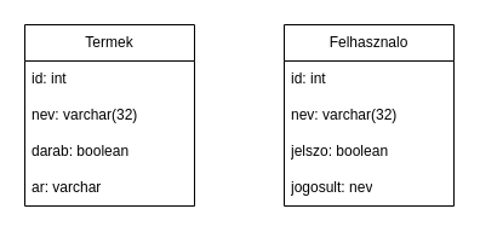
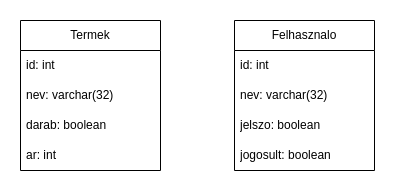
  <mxCell id="0" />
  <mxCell id="1" parent="0" />
  <mxCell id="2" value="Termek" style="swimlane;fontStyle=0;childLayout=stackLayout;horizontal=1;startSize=30;horizontalStack=0;resizeParent=1;resizeParentMax=0;resizeLast=0;collapsible=1;marginBottom=0;whiteSpace=wrap;html=1;" vertex="1" parent="1"><mxGeometry x="20" y="20" width="140" height="150" as="geometry" /></mxCell>
  <mxCell id="3" value="id: int" style="text;strokeColor=none;fillColor=none;align=left;verticalAlign=middle;spacingLeft=4;spacingRight=4;overflow=hidden;points=[[0,0.5],[1,0.5]];portConstraint=eastwest;rotatable=0;whiteSpace=wrap;html=1;" vertex="1" parent="2"><mxGeometry y="30" width="140" height="30" as="geometry" /></mxCell>
  <mxCell id="4" value="nev: varchar(32)" style="text;strokeColor=none;fillColor=none;align=left;verticalAlign=middle;spacingLeft=4;spacingRight=4;overflow=hidden;points=[[0,0.5],[1,0.5]];portConstraint=eastwest;rotatable=0;whiteSpace=wrap;html=1;" vertex="1" parent="2"><mxGeometry y="60" width="140" height="30" as="geometry" /></mxCell>
  <mxCell id="5" value="darab: boolean" style="text;strokeColor=none;fillColor=none;align=left;verticalAlign=middle;spacingLeft=4;spacingRight=4;overflow=hidden;points=[[0,0.5],[1,0.5]];portConstraint=eastwest;rotatable=0;whiteSpace=wrap;html=1;" vertex="1" parent="2"><mxGeometry y="90" width="140" height="30" as="geometry" /></mxCell>
- <mxCell id="6" value="ar: varchar" style="text;strokeColor=none;fillColor=none;align=left;verticalAlign=middle;spacingLeft=4;spacingRight=4;overflow=hidden;points=[[0,0.5],[1,0.5]];portConstraint=eastwest;rotatable=0;whiteSpace=wrap;html=1;" vertex="1" parent="2"><mxGeometry y="120" width="140" height="30" as="geometry" /></mxCell>
+ <mxCell id="6" value="ar: int" style="text;strokeColor=none;fillColor=none;align=left;verticalAlign=middle;spacingLeft=4;spacingRight=4;overflow=hidden;points=[[0,0.5],[1,0.5]];portConstraint=eastwest;rotatable=0;whiteSpace=wrap;html=1;" vertex="1" parent="2"><mxGeometry y="120" width="140" height="30" as="geometry" /></mxCell>
  <mxCell id="7" value="Felhasznalo" style="swimlane;fontStyle=0;childLayout=stackLayout;horizontal=1;startSize=30;horizontalStack=0;resizeParent=1;resizeParentMax=0;resizeLast=0;collapsible=1;marginBottom=0;whiteSpace=wrap;html=1;" vertex="1" parent="1"><mxGeometry x="234" y="20" width="140" height="150" as="geometry" /></mxCell>
  <mxCell id="8" value="id: int" style="text;strokeColor=none;fillColor=none;align=left;verticalAlign=middle;spacingLeft=4;spacingRight=4;overflow=hidden;points=[[0,0.5],[1,0.5]];portConstraint=eastwest;rotatable=0;whiteSpace=wrap;html=1;" vertex="1" parent="7"><mxGeometry y="30" width="140" height="30" as="geometry" /></mxCell>
  <mxCell id="9" value="nev: varchar(32)" style="text;strokeColor=none;fillColor=none;align=left;verticalAlign=middle;spacingLeft=4;spacingRight=4;overflow=hidden;points=[[0,0.5],[1,0.5]];portConstraint=eastwest;rotatable=0;whiteSpace=wrap;html=1;" vertex="1" parent="7"><mxGeometry y="60" width="140" height="30" as="geometry" /></mxCell>
  <mxCell id="10" value="jelszo: boolean" style="text;strokeColor=none;fillColor=none;align=left;verticalAlign=middle;spacingLeft=4;spacingRight=4;overflow=hidden;points=[[0,0.5],[1,0.5]];portConstraint=eastwest;rotatable=0;whiteSpace=wrap;html=1;" vertex="1" parent="7"><mxGeometry y="90" width="140" height="30" as="geometry" /></mxCell>
- <mxCell id="11" value="jogosult: nev" style="text;strokeColor=none;fillColor=none;align=left;verticalAlign=middle;spacingLeft=4;spacingRight=4;overflow=hidden;points=[[0,0.5],[1,0.5]];portConstraint=eastwest;rotatable=0;whiteSpace=wrap;html=1;" vertex="1" parent="7"><mxGeometry y="120" width="140" height="30" as="geometry" /></mxCell>
+ <mxCell id="11" value="jogosult: boolean" style="text;strokeColor=none;fillColor=none;align=left;verticalAlign=middle;spacingLeft=4;spacingRight=4;overflow=hidden;points=[[0,0.5],[1,0.5]];portConstraint=eastwest;rotatable=0;whiteSpace=wrap;html=1;" vertex="1" parent="7"><mxGeometry y="120" width="140" height="30" as="geometry" /></mxCell>
